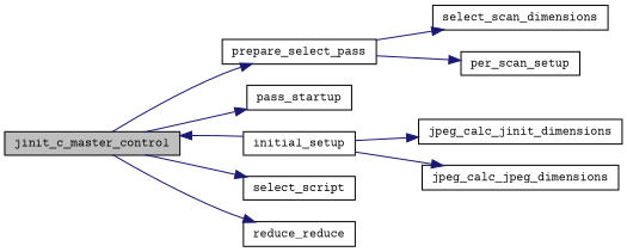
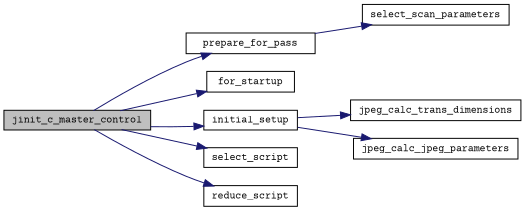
  digraph {
    fontname="Courier Prime"
    rankdir=LR
    node [color=black fontname="Courier Prime" fontsize=10 shape=record]
    edge [color=midnightblue fontname="Courier Prime" fontsize=10 labelfontname=Helvetica labelfontsize=10 style=solid]
    n1 [fillcolor=grey75 fontcolor=black height=0.2 label=jinit_c_master_control style=filled width=0.4]
-   n2 [height=0.2 label=prepare_select_pass width=0.4]
-   n3 [height=0.2 label=pass_startup width=0.4]
+   n2 [height=0.2 label=prepare_for_pass width=0.4]
+   n3 [height=0.2 label=for_startup width=0.4]
    n4 [height=0.2 label=initial_setup width=0.4]
    n5 [height=0.2 label=select_script width=0.4]
-   n6 [height=0.2 label=reduce_reduce width=0.4]
-   n7 [height=0.2 label=select_scan_dimensions width=0.4]
-   n8 [height=0.2 label=per_scan_setup width=0.4]
-   n9 [height=0.2 label=jpeg_calc_jinit_dimensions width=0.4]
-   n10 [height=0.2 label=jpeg_calc_jpeg_dimensions width=0.4]
+   n6 [height=0.2 label=reduce_script width=0.4]
+   n7 [height=0.2 label=select_scan_parameters width=0.4]
+   n9 [height=0.2 label=jpeg_calc_trans_dimensions width=0.4]
+   n10 [height=0.2 label=jpeg_calc_jpeg_parameters width=0.4]
    n1 -> n2
    n1 -> n3
-   n4 -> n1
+   n1 -> n4
    n1 -> n5
    n1 -> n6
    n2 -> n7
-   n2 -> n8
    n4 -> n9
    n4 -> n10
  }
